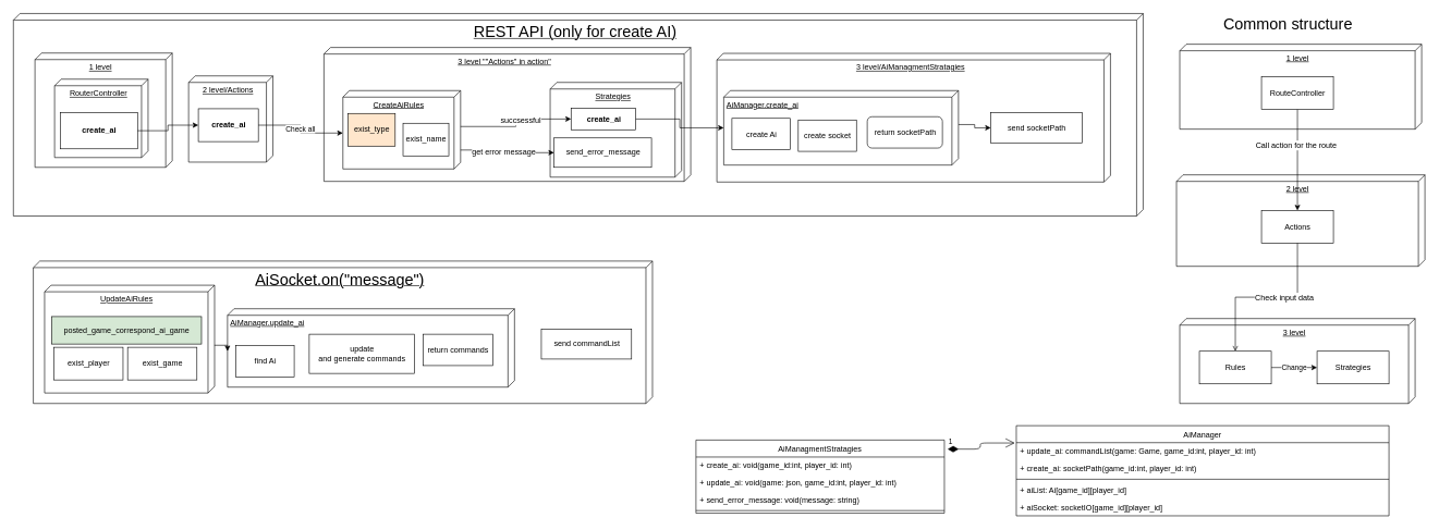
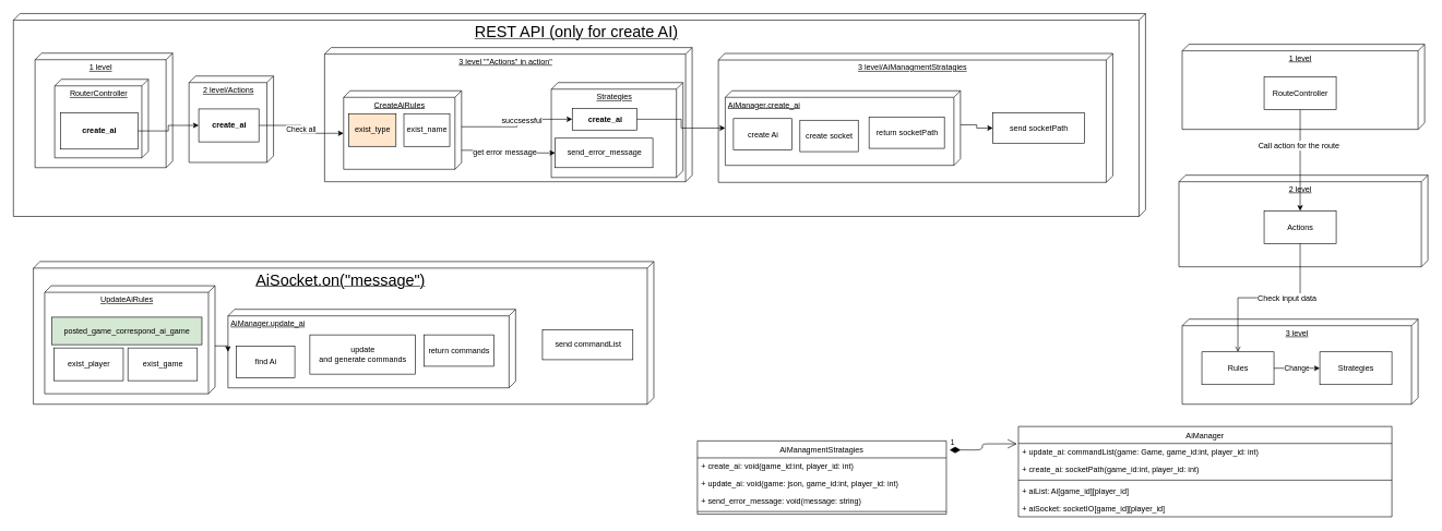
  <mxCell id="0" />
  <mxCell id="1" parent="0" />
  <mxCell id="2" value="&lt;div align=&quot;center&quot;&gt;&lt;font style=&quot;font-size: 24px&quot;&gt;REST API (only for create AI)&lt;br&gt;&lt;/font&gt;&lt;/div&gt;" style="verticalAlign=top;align=center;spacingTop=8;spacingLeft=2;spacingRight=12;shape=cube;size=10;direction=south;fontStyle=4;html=1;" vertex="1" parent="1"><mxGeometry x="20" y="20" width="1728" height="310" as="geometry" /></mxCell>
  <mxCell id="3" value="3 level &quot;&quot;Actions&quot; in action&quot;" style="verticalAlign=top;align=center;spacingTop=8;spacingLeft=2;spacingRight=12;shape=cube;size=10;direction=south;fontStyle=4;html=1;" parent="1" vertex="1"><mxGeometry x="495" y="72" width="561" height="205" as="geometry" /></mxCell>
  <mxCell id="4" value="" style="group" parent="1" vertex="1" connectable="0"><mxGeometry x="1799" y="20" width="380" height="597" as="geometry" /></mxCell>
  <mxCell id="5" value="1 level" style="verticalAlign=top;align=center;spacingTop=8;spacingLeft=2;spacingRight=12;shape=cube;size=10;direction=south;fontStyle=4;html=1;" parent="4" vertex="1"><mxGeometry x="5" y="47" width="370" height="130" as="geometry" /></mxCell>
  <mxCell id="6" value="2 level" style="verticalAlign=top;align=center;spacingTop=8;spacingLeft=2;spacingRight=12;shape=cube;size=10;direction=south;fontStyle=4;html=1;" parent="4" vertex="1"><mxGeometry y="247" width="380" height="140" as="geometry" /></mxCell>
  <mxCell id="7" value="3 level" style="verticalAlign=top;align=center;spacingTop=8;spacingLeft=2;spacingRight=12;shape=cube;size=10;direction=south;fontStyle=4;html=1;" parent="4" vertex="1"><mxGeometry x="5" y="467" width="360" height="130" as="geometry" /></mxCell>
  <mxCell id="8" value="RouteController" style="html=1;" parent="4" vertex="1"><mxGeometry x="130" y="97" width="110" height="50" as="geometry" /></mxCell>
  <mxCell id="9" value="Actions" style="html=1;" parent="4" vertex="1"><mxGeometry x="130" y="301.5" width="110" height="50" as="geometry" /></mxCell>
  <mxCell id="10" style="edgeStyle=orthogonalEdgeStyle;rounded=0;orthogonalLoop=1;jettySize=auto;html=1;exitX=0.5;exitY=1;exitDx=0;exitDy=0;entryX=0.5;entryY=0;entryDx=0;entryDy=0;" parent="4" source="8" target="9" edge="1"><mxGeometry relative="1" as="geometry" /></mxCell>
  <mxCell id="11" value="Call action for the route" style="text;html=1;resizable=0;points=[];align=center;verticalAlign=middle;labelBackgroundColor=#ffffff;" parent="10" vertex="1" connectable="0"><mxGeometry x="-0.303" y="-3" relative="1" as="geometry"><mxPoint as="offset" /></mxGeometry></mxCell>
  <mxCell id="12" value="Rules" style="html=1;" parent="4" vertex="1"><mxGeometry x="35" y="517" width="110" height="50" as="geometry" /></mxCell>
  <mxCell id="13" style="edgeStyle=orthogonalEdgeStyle;rounded=0;orthogonalLoop=1;jettySize=auto;html=1;endArrow=open;" parent="4" source="9" target="12" edge="1"><mxGeometry relative="1" as="geometry" /></mxCell>
  <mxCell id="14" value="Check input data" style="text;html=1;resizable=0;points=[];align=center;verticalAlign=middle;labelBackgroundColor=#ffffff;" parent="13" vertex="1" connectable="0"><mxGeometry x="-0.213" relative="1" as="geometry"><mxPoint as="offset" /></mxGeometry></mxCell>
  <mxCell id="15" value="Strategies" style="html=1;" parent="4" vertex="1"><mxGeometry x="215" y="517" width="110" height="50" as="geometry" /></mxCell>
  <mxCell id="16" value="Change" style="edgeStyle=orthogonalEdgeStyle;rounded=0;orthogonalLoop=1;jettySize=auto;html=1;exitX=1;exitY=0.5;exitDx=0;exitDy=0;entryX=0;entryY=0.5;entryDx=0;entryDy=0;" parent="4" source="12" target="15" edge="1"><mxGeometry relative="1" as="geometry" /></mxCell>
- <mxCell id="17" value="&lt;font style=&quot;font-size: 24px&quot;&gt;Common structure&lt;br&gt;&lt;/font&gt;" style="text;html=1;resizable=0;points=[];autosize=1;align=left;verticalAlign=top;spacingTop=-4;" parent="4" vertex="1"><mxGeometry x="70" width="240" height="20" as="geometry" /></mxCell>
  <mxCell id="18" value="AiManager" style="swimlane;fontStyle=0;childLayout=stackLayout;horizontal=1;startSize=26;fillColor=none;horizontalStack=0;resizeParent=1;resizeParentMax=0;resizeLast=0;collapsible=1;marginBottom=0;" parent="1" vertex="1"><mxGeometry x="1554" y="651" width="570" height="138" as="geometry" /></mxCell>
  <mxCell id="19" value="+ update_ai: commandList(game: Game, game_id:int, player_id: int)" style="text;strokeColor=none;fillColor=none;align=left;verticalAlign=top;spacingLeft=4;spacingRight=4;overflow=hidden;rotatable=0;points=[[0,0.5],[1,0.5]];portConstraint=eastwest;" parent="18" vertex="1"><mxGeometry y="26" width="570" height="26" as="geometry" /></mxCell>
  <mxCell id="20" value="+ create_ai: socketPath(game_id:int, player_id: int)" style="text;strokeColor=none;fillColor=none;align=left;verticalAlign=top;spacingLeft=4;spacingRight=4;overflow=hidden;rotatable=0;points=[[0,0.5],[1,0.5]];portConstraint=eastwest;" parent="18" vertex="1"><mxGeometry y="52" width="570" height="26" as="geometry" /></mxCell>
  <mxCell id="21" value="" style="line;strokeWidth=1;fillColor=none;align=left;verticalAlign=middle;spacingTop=-1;spacingLeft=3;spacingRight=3;rotatable=0;labelPosition=right;points=[];portConstraint=eastwest;" parent="18" vertex="1"><mxGeometry y="78" width="570" height="8" as="geometry" /></mxCell>
  <mxCell id="22" value="+ aiList: Ai[game_id][player_id]" style="text;strokeColor=none;fillColor=none;align=left;verticalAlign=top;spacingLeft=4;spacingRight=4;overflow=hidden;rotatable=0;points=[[0,0.5],[1,0.5]];portConstraint=eastwest;" parent="18" vertex="1"><mxGeometry y="86" width="570" height="26" as="geometry" /></mxCell>
  <mxCell id="23" value="+ aiSocket: socketIO[game_id][player_id]" style="text;strokeColor=none;fillColor=none;align=left;verticalAlign=top;spacingLeft=4;spacingRight=4;overflow=hidden;rotatable=0;points=[[0,0.5],[1,0.5]];portConstraint=eastwest;" parent="18" vertex="1"><mxGeometry y="112" width="570" height="26" as="geometry" /></mxCell>
  <mxCell id="24" value="AiManagmentStratagies" style="swimlane;fontStyle=0;childLayout=stackLayout;horizontal=1;startSize=26;fillColor=none;horizontalStack=0;resizeParent=1;resizeParentMax=0;resizeLast=0;collapsible=1;marginBottom=0;" parent="1" vertex="1"><mxGeometry x="1064" y="673" width="380" height="112" as="geometry" /></mxCell>
  <mxCell id="25" value="+ create_ai: void(game_id:int, player_id: int)" style="text;strokeColor=none;fillColor=none;align=left;verticalAlign=top;spacingLeft=4;spacingRight=4;overflow=hidden;rotatable=0;points=[[0,0.5],[1,0.5]];portConstraint=eastwest;" vertex="1" parent="24"><mxGeometry y="26" width="380" height="26" as="geometry" /></mxCell>
  <mxCell id="26" value="+ update_ai: void(game: json, game_id:int, player_id: int)" style="text;strokeColor=none;fillColor=none;align=left;verticalAlign=top;spacingLeft=4;spacingRight=4;overflow=hidden;rotatable=0;points=[[0,0.5],[1,0.5]];portConstraint=eastwest;" parent="24" vertex="1"><mxGeometry y="52" width="380" height="26" as="geometry" /></mxCell>
  <mxCell id="27" value="+ send_error_message: void(message: string)" style="text;strokeColor=none;fillColor=none;align=left;verticalAlign=top;spacingLeft=4;spacingRight=4;overflow=hidden;rotatable=0;points=[[0,0.5],[1,0.5]];portConstraint=eastwest;" parent="24" vertex="1"><mxGeometry y="78" width="380" height="26" as="geometry" /></mxCell>
  <mxCell id="28" value="" style="line;strokeWidth=1;fillColor=none;align=left;verticalAlign=middle;spacingTop=-1;spacingLeft=3;spacingRight=3;rotatable=0;labelPosition=right;points=[];portConstraint=eastwest;" parent="24" vertex="1"><mxGeometry y="104" width="380" height="8" as="geometry" /></mxCell>
  <mxCell id="29" value="1" style="endArrow=open;html=1;endSize=12;startArrow=diamondThin;startSize=14;startFill=1;edgeStyle=orthogonalEdgeStyle;align=left;verticalAlign=bottom;exitX=1.013;exitY=0.124;exitDx=0;exitDy=0;exitPerimeter=0;entryX=-0.004;entryY=0.192;entryDx=0;entryDy=0;entryPerimeter=0;" parent="1" source="24" target="18" edge="1"><mxGeometry x="-1" y="3" relative="1" as="geometry"><mxPoint x="1404" y="759" as="sourcePoint" /><mxPoint x="1564" y="759" as="targetPoint" /></mxGeometry></mxCell>
  <mxCell id="30" value="CreateAiRules" style="verticalAlign=top;align=center;spacingTop=8;spacingLeft=2;spacingRight=12;shape=cube;size=10;direction=south;fontStyle=4;html=1;container=1;" parent="1" vertex="1"><mxGeometry x="524" y="138" width="180" height="120" as="geometry"><mxRectangle x="-1110" y="280" width="80" height="30" as="alternateBounds" /></mxGeometry></mxCell>
  <mxCell id="31" value="exist_type" style="html=1;fillColor=#ffe6cc;" vertex="1" parent="30"><mxGeometry x="8" y="35" width="72" height="50" as="geometry" /></mxCell>
- <mxCell id="32" value="exist_name" style="html=1;" vertex="1" parent="30"><mxGeometry x="92" y="50" width="70" height="50" as="geometry" /></mxCell>
+ <mxCell id="32" value="exist_name" style="html=1;" vertex="1" parent="30"><mxGeometry x="92" y="35" width="70" height="50" as="geometry" /></mxCell>
  <mxCell id="33" value="Strategies" style="verticalAlign=top;align=center;spacingTop=8;spacingLeft=2;spacingRight=12;shape=cube;size=10;direction=south;fontStyle=4;html=1;container=1;" vertex="1" parent="1"><mxGeometry x="841" y="125.5" width="201" height="145" as="geometry"><mxRectangle x="-1110" y="280" width="80" height="30" as="alternateBounds" /></mxGeometry></mxCell>
  <mxCell id="34" value="&lt;b&gt;create_ai&lt;/b&gt;" style="html=1;" vertex="1" parent="33"><mxGeometry x="32" y="39.5" width="99" height="33" as="geometry" /></mxCell>
  <mxCell id="35" value="send_error_message" style="html=1;" vertex="1" parent="33"><mxGeometry x="6" y="85" width="149" height="45" as="geometry" /></mxCell>
  <mxCell id="36" style="edgeStyle=orthogonalEdgeStyle;rounded=0;orthogonalLoop=1;jettySize=auto;html=1;exitX=0;exitY=0;exitDx=55;exitDy=0;exitPerimeter=0;entryX=0;entryY=0.5;entryDx=0;entryDy=0;" edge="1" parent="1" source="30"><mxGeometry relative="1" as="geometry"><Array as="points" /></mxGeometry></mxCell>
  <mxCell id="37" value="successful" style="text;html=1;resizable=0;points=[];align=center;verticalAlign=middle;labelBackgroundColor=#ffffff;" vertex="1" connectable="0" parent="36"><mxGeometry x="-0.382" y="-1" relative="1" as="geometry"><mxPoint x="2" y="1" as="offset" /></mxGeometry></mxCell>
  <mxCell id="38" style="edgeStyle=orthogonalEdgeStyle;rounded=0;orthogonalLoop=1;jettySize=auto;html=1;exitX=0.758;exitY=0;exitDx=0;exitDy=0;exitPerimeter=0;entryX=0;entryY=0.5;entryDx=0;entryDy=0;" edge="1" parent="1" source="30" target="35"><mxGeometry relative="1" as="geometry"><mxPoint x="1046" y="292" as="sourcePoint" /><mxPoint x="799" y="445" as="targetPoint" /></mxGeometry></mxCell>
  <mxCell id="39" value="get error message" style="text;html=1;resizable=0;points=[];align=center;verticalAlign=middle;labelBackgroundColor=#ffffff;" vertex="1" connectable="0" parent="38"><mxGeometry x="-0.382" y="-1" relative="1" as="geometry"><mxPoint x="21" y="3" as="offset" /></mxGeometry></mxCell>
  <mxCell id="40" value="3 level/AiManagmentStratagies" style="verticalAlign=top;align=center;spacingTop=8;spacingLeft=2;spacingRight=12;shape=cube;size=10;direction=south;fontStyle=4;html=1;" vertex="1" parent="1"><mxGeometry x="1096" y="81" width="602" height="197" as="geometry" /></mxCell>
  <mxCell id="41" value="send socketPath" style="html=1;" vertex="1" parent="1"><mxGeometry x="1515" y="172" width="140" height="46" as="geometry" /></mxCell>
  <mxCell id="42" style="edgeStyle=orthogonalEdgeStyle;rounded=0;orthogonalLoop=1;jettySize=auto;html=1;exitX=0;exitY=0;exitDx=52;exitDy=0;exitPerimeter=0;entryX=0;entryY=0.5;entryDx=0;entryDy=0;" edge="1" parent="1" source="43" target="41"><mxGeometry relative="1" as="geometry" /></mxCell>
  <mxCell id="43" value="AiManager.create_ai" style="verticalAlign=top;align=left;spacingTop=8;spacingLeft=2;spacingRight=12;shape=cube;size=10;direction=south;fontStyle=4;html=1;" vertex="1" parent="1"><mxGeometry x="1106.5" y="138" width="359" height="114" as="geometry" /></mxCell>
  <mxCell id="44" value="create socket" style="html=1;" vertex="1" parent="1"><mxGeometry x="1220.5" y="183" width="89" height="48" as="geometry" /></mxCell>
  <mxCell id="45" value="create Ai" style="html=1;" vertex="1" parent="1"><mxGeometry x="1119" y="180.5" width="89" height="48" as="geometry" /></mxCell>
- <mxCell id="46" value="return socketPath" style="html=1;rounded=1;" vertex="1" parent="1"><mxGeometry x="1326" y="178" width="115" height="48" as="geometry" /></mxCell>
+ <mxCell id="46" value="return socketPath" style="html=1;" vertex="1" parent="1"><mxGeometry x="1326" y="178" width="115" height="48" as="geometry" /></mxCell>
  <mxCell id="47" value="2 level/Actions" style="verticalAlign=top;align=center;spacingTop=8;spacingLeft=2;spacingRight=12;shape=cube;size=10;direction=south;fontStyle=4;html=1;container=1;" vertex="1" parent="1"><mxGeometry x="288" y="115.5" width="129" height="132" as="geometry"><mxRectangle x="-1110" y="280" width="80" height="30" as="alternateBounds" /></mxGeometry></mxCell>
  <mxCell id="48" value="&lt;b&gt;create_ai&lt;/b&gt;" style="html=1;" vertex="1" parent="47"><mxGeometry x="14.885" y="50.286" width="91.788" height="50.286" as="geometry" /></mxCell>
  <mxCell id="49" value="1 level" style="verticalAlign=top;align=center;spacingTop=8;spacingLeft=2;spacingRight=12;shape=cube;size=10;direction=south;fontStyle=4;html=1;container=1;" vertex="1" parent="1"><mxGeometry x="53" y="80.5" width="210" height="175" as="geometry"><mxRectangle x="-1110" y="280" width="80" height="30" as="alternateBounds" /></mxGeometry></mxCell>
  <mxCell id="50" value="RouterController" style="verticalAlign=top;align=center;spacingTop=8;spacingLeft=2;spacingRight=12;shape=cube;size=10;direction=south;fontStyle=4;html=1;container=1;" vertex="1" parent="49"><mxGeometry x="30" y="40" width="143" height="120" as="geometry"><mxRectangle x="-1110" y="280" width="80" height="30" as="alternateBounds" /></mxGeometry></mxCell>
  <mxCell id="51" value="&lt;b&gt;create_ai&lt;/b&gt;" style="html=1;" vertex="1" parent="50"><mxGeometry x="8.938" y="51.111" width="117.975" height="55.556" as="geometry" /></mxCell>
  <mxCell id="52" style="edgeStyle=orthogonalEdgeStyle;rounded=0;orthogonalLoop=1;jettySize=auto;html=1;exitX=1;exitY=0.5;exitDx=0;exitDy=0;entryX=0;entryY=0.5;entryDx=0;entryDy=0;" edge="1" parent="1"><mxGeometry relative="1" as="geometry" /></mxCell>
  <mxCell id="53" value="&lt;font style=&quot;font-size: 24px&quot;&gt;AiSocket.on(&quot;message&quot;)&lt;/font&gt;" style="verticalAlign=top;align=center;spacingTop=8;spacingLeft=2;spacingRight=12;shape=cube;size=10;direction=south;fontStyle=4;html=1;container=1;" vertex="1" parent="1"><mxGeometry x="50.5" y="399" width="947" height="218" as="geometry"><mxRectangle x="-1110" y="280" width="80" height="30" as="alternateBounds" /></mxGeometry></mxCell>
  <mxCell id="54" value="UpdateAiRules" style="verticalAlign=top;align=center;spacingTop=8;spacingLeft=2;spacingRight=12;shape=cube;size=10;direction=south;fontStyle=4;html=1;container=1;" vertex="1" parent="53"><mxGeometry x="17.214" y="37" width="260" height="165" as="geometry"><mxRectangle x="-1110" y="280" width="80" height="30" as="alternateBounds" /></mxGeometry></mxCell>
  <mxCell id="55" value="posted_game_correspond_ai_game" style="html=1;fillColor=#d5e8d4;" vertex="1" parent="54"><mxGeometry x="11" y="48" width="229" height="42" as="geometry" /></mxCell>
  <mxCell id="56" value="exist_player" style="html=1;" vertex="1" parent="54"><mxGeometry x="14" y="95" width="106" height="50" as="geometry" /></mxCell>
  <mxCell id="57" value="exist_game" style="html=1;" vertex="1" parent="54"><mxGeometry x="127" y="95" width="106" height="50" as="geometry" /></mxCell>
  <mxCell id="58" value="AiManager.update_ai" style="verticalAlign=top;align=left;spacingTop=8;spacingLeft=2;spacingRight=12;shape=cube;size=10;direction=south;fontStyle=4;html=1;" vertex="1" parent="53"><mxGeometry x="297" y="73" width="439" height="120" as="geometry" /></mxCell>
  <mxCell id="59" style="edgeStyle=orthogonalEdgeStyle;rounded=0;orthogonalLoop=1;jettySize=auto;html=1;exitX=0.557;exitY=0.001;exitDx=0;exitDy=0;entryX=0;entryY=0;entryDx=65;entryDy=439;entryPerimeter=0;exitPerimeter=0;" edge="1" parent="53" source="54" target="58"><mxGeometry relative="1" as="geometry" /></mxCell>
  <mxCell id="60" value="send commandList" style="html=1;" vertex="1" parent="53"><mxGeometry x="777" y="104" width="138" height="46" as="geometry" /></mxCell>
  <mxCell id="61" value="find Ai" style="html=1;" vertex="1" parent="53"><mxGeometry x="310" y="129.5" width="89" height="48" as="geometry" /></mxCell>
  <mxCell id="62" value="&lt;div&gt;update &lt;br&gt;&lt;/div&gt;&lt;div&gt;and generate commands&lt;/div&gt;" style="html=1;" vertex="1" parent="53"><mxGeometry x="422" y="112" width="161" height="60" as="geometry" /></mxCell>
  <mxCell id="63" value="return commands" style="html=1;" vertex="1" parent="53"><mxGeometry x="596" y="112" width="107" height="48" as="geometry" /></mxCell>
  <mxCell id="64" value="Check all" style="edgeStyle=orthogonalEdgeStyle;rounded=0;orthogonalLoop=1;jettySize=auto;html=1;exitX=1;exitY=0.5;exitDx=0;exitDy=0;entryX=0;entryY=0;entryDx=65;entryDy=180;entryPerimeter=0;" edge="1" parent="1" target="30"><mxGeometry relative="1" as="geometry" /></mxCell>
  <mxCell id="65" style="edgeStyle=orthogonalEdgeStyle;rounded=0;orthogonalLoop=1;jettySize=auto;html=1;exitX=1;exitY=0.5;exitDx=0;exitDy=0;entryX=0;entryY=0;entryDx=62;entryDy=359;entryPerimeter=0;" edge="1" parent="1" target="43"><mxGeometry relative="1" as="geometry"><Array as="points"><mxPoint x="1076" y="182" /><mxPoint x="1076" y="200" /></Array></mxGeometry></mxCell>
  <mxCell id="66" style="edgeStyle=orthogonalEdgeStyle;rounded=0;orthogonalLoop=1;jettySize=auto;html=1;exitX=0;exitY=0;exitDx=55;exitDy=0;exitPerimeter=0;" edge="1" parent="1" source="30" target="34"><mxGeometry relative="1" as="geometry" /></mxCell>
  <mxCell id="67" value="succsessful" style="text;html=1;resizable=0;points=[];align=center;verticalAlign=middle;labelBackgroundColor=#ffffff;container=1;" vertex="1" connectable="0" parent="66"><mxGeometry x="0.146" y="-2" relative="1" as="geometry"><mxPoint as="offset" /></mxGeometry></mxCell>
  <mxCell id="68" style="edgeStyle=orthogonalEdgeStyle;rounded=0;orthogonalLoop=1;jettySize=auto;html=1;exitX=1;exitY=0.5;exitDx=0;exitDy=0;" edge="1" parent="1" source="34" target="43"><mxGeometry relative="1" as="geometry" /></mxCell>
  <mxCell id="69" value="Check all" style="edgeStyle=orthogonalEdgeStyle;rounded=0;orthogonalLoop=1;jettySize=auto;html=1;exitX=1;exitY=0.5;exitDx=0;exitDy=0;entryX=0;entryY=0;entryDx=65;entryDy=180;entryPerimeter=0;" edge="1" parent="1" source="48" target="30"><mxGeometry relative="1" as="geometry" /></mxCell>
  <mxCell id="70" style="edgeStyle=orthogonalEdgeStyle;rounded=0;orthogonalLoop=1;jettySize=auto;html=1;exitX=1;exitY=0.5;exitDx=0;exitDy=0;entryX=0;entryY=0.5;entryDx=0;entryDy=0;" edge="1" parent="1" source="51" target="48"><mxGeometry relative="1" as="geometry" /></mxCell>
